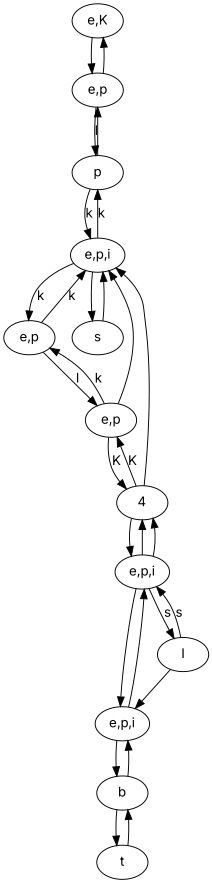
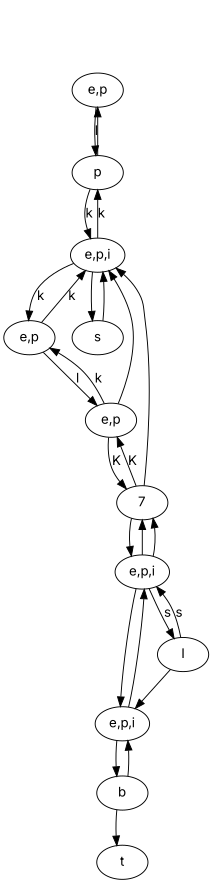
  digraph {
    fontname=Inter
    node [fontname=Inter]
    edge [fontname=Inter]
-   n1 [label="e,K"]
    n2 [label="e,p"]
    n3 [label=p]
    n4 [label="e,p,i"]
    n5 [label="e,p"]
    n6 [label=s]
    n7 [label=b]
    n8 [label=t]
    n9 [label="e,p,i"]
    n10 [label="e,p,i"]
    n11 [label="e,p"]
-   4
+   4 [label=7]
    n13 [label=I]
-   n1 -> n2
-   n2 -> n1
    n2 -> n3 [label=l]
    n3 -> n2
    n3 -> n4 [label=k]
    n4 -> n3 [label=k]
    n4 -> n5 [label=k]
    n4 -> n6
    n5 -> n4 [label=k]
    n5 -> n11 [label=l]
    n6 -> n4
    n7 -> n8
    n7 -> n9
-   n8 -> n7
    n9 -> n7
    n9 -> n10
    n10 -> n9
    n10 -> 4
    n10 -> 4
    n10 -> n13 [label=s]
    n11 -> n4
    n11 -> n5 [label=k]
    n11 -> 4 [label=K]
    4 -> n4
    4 -> n10
    4 -> n11 [label=K]
    n13 -> n9
    n13 -> n10 [label=s]
  }
